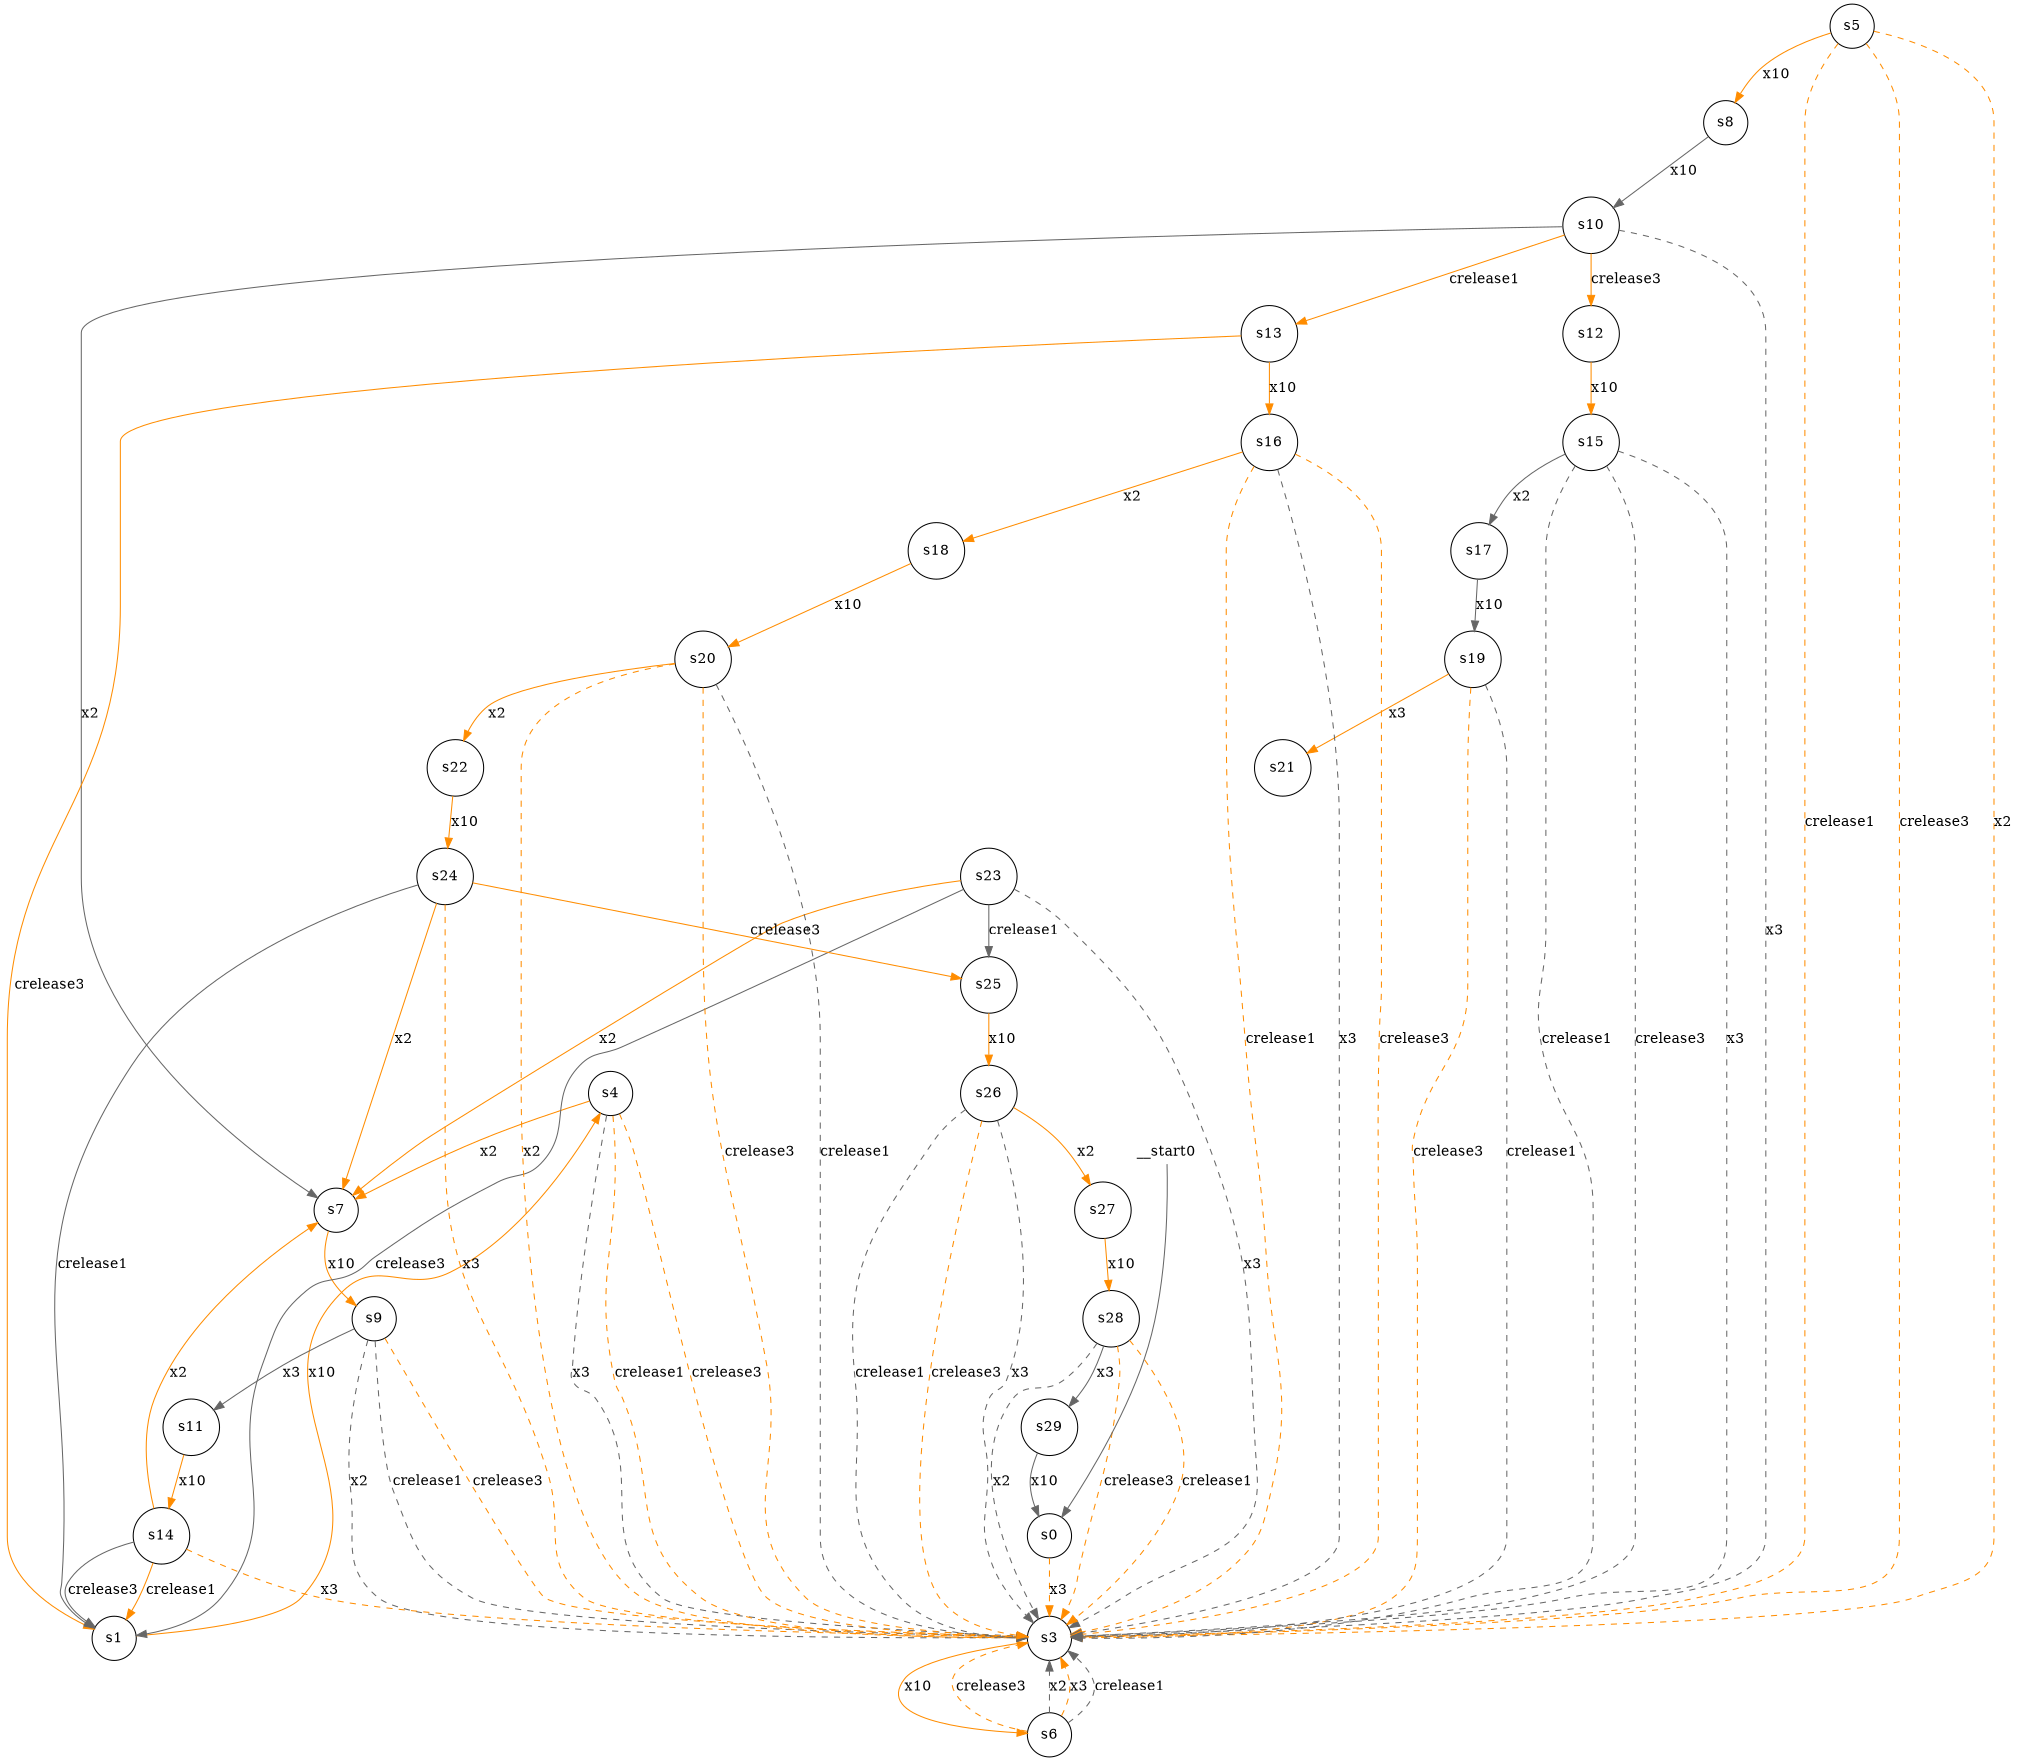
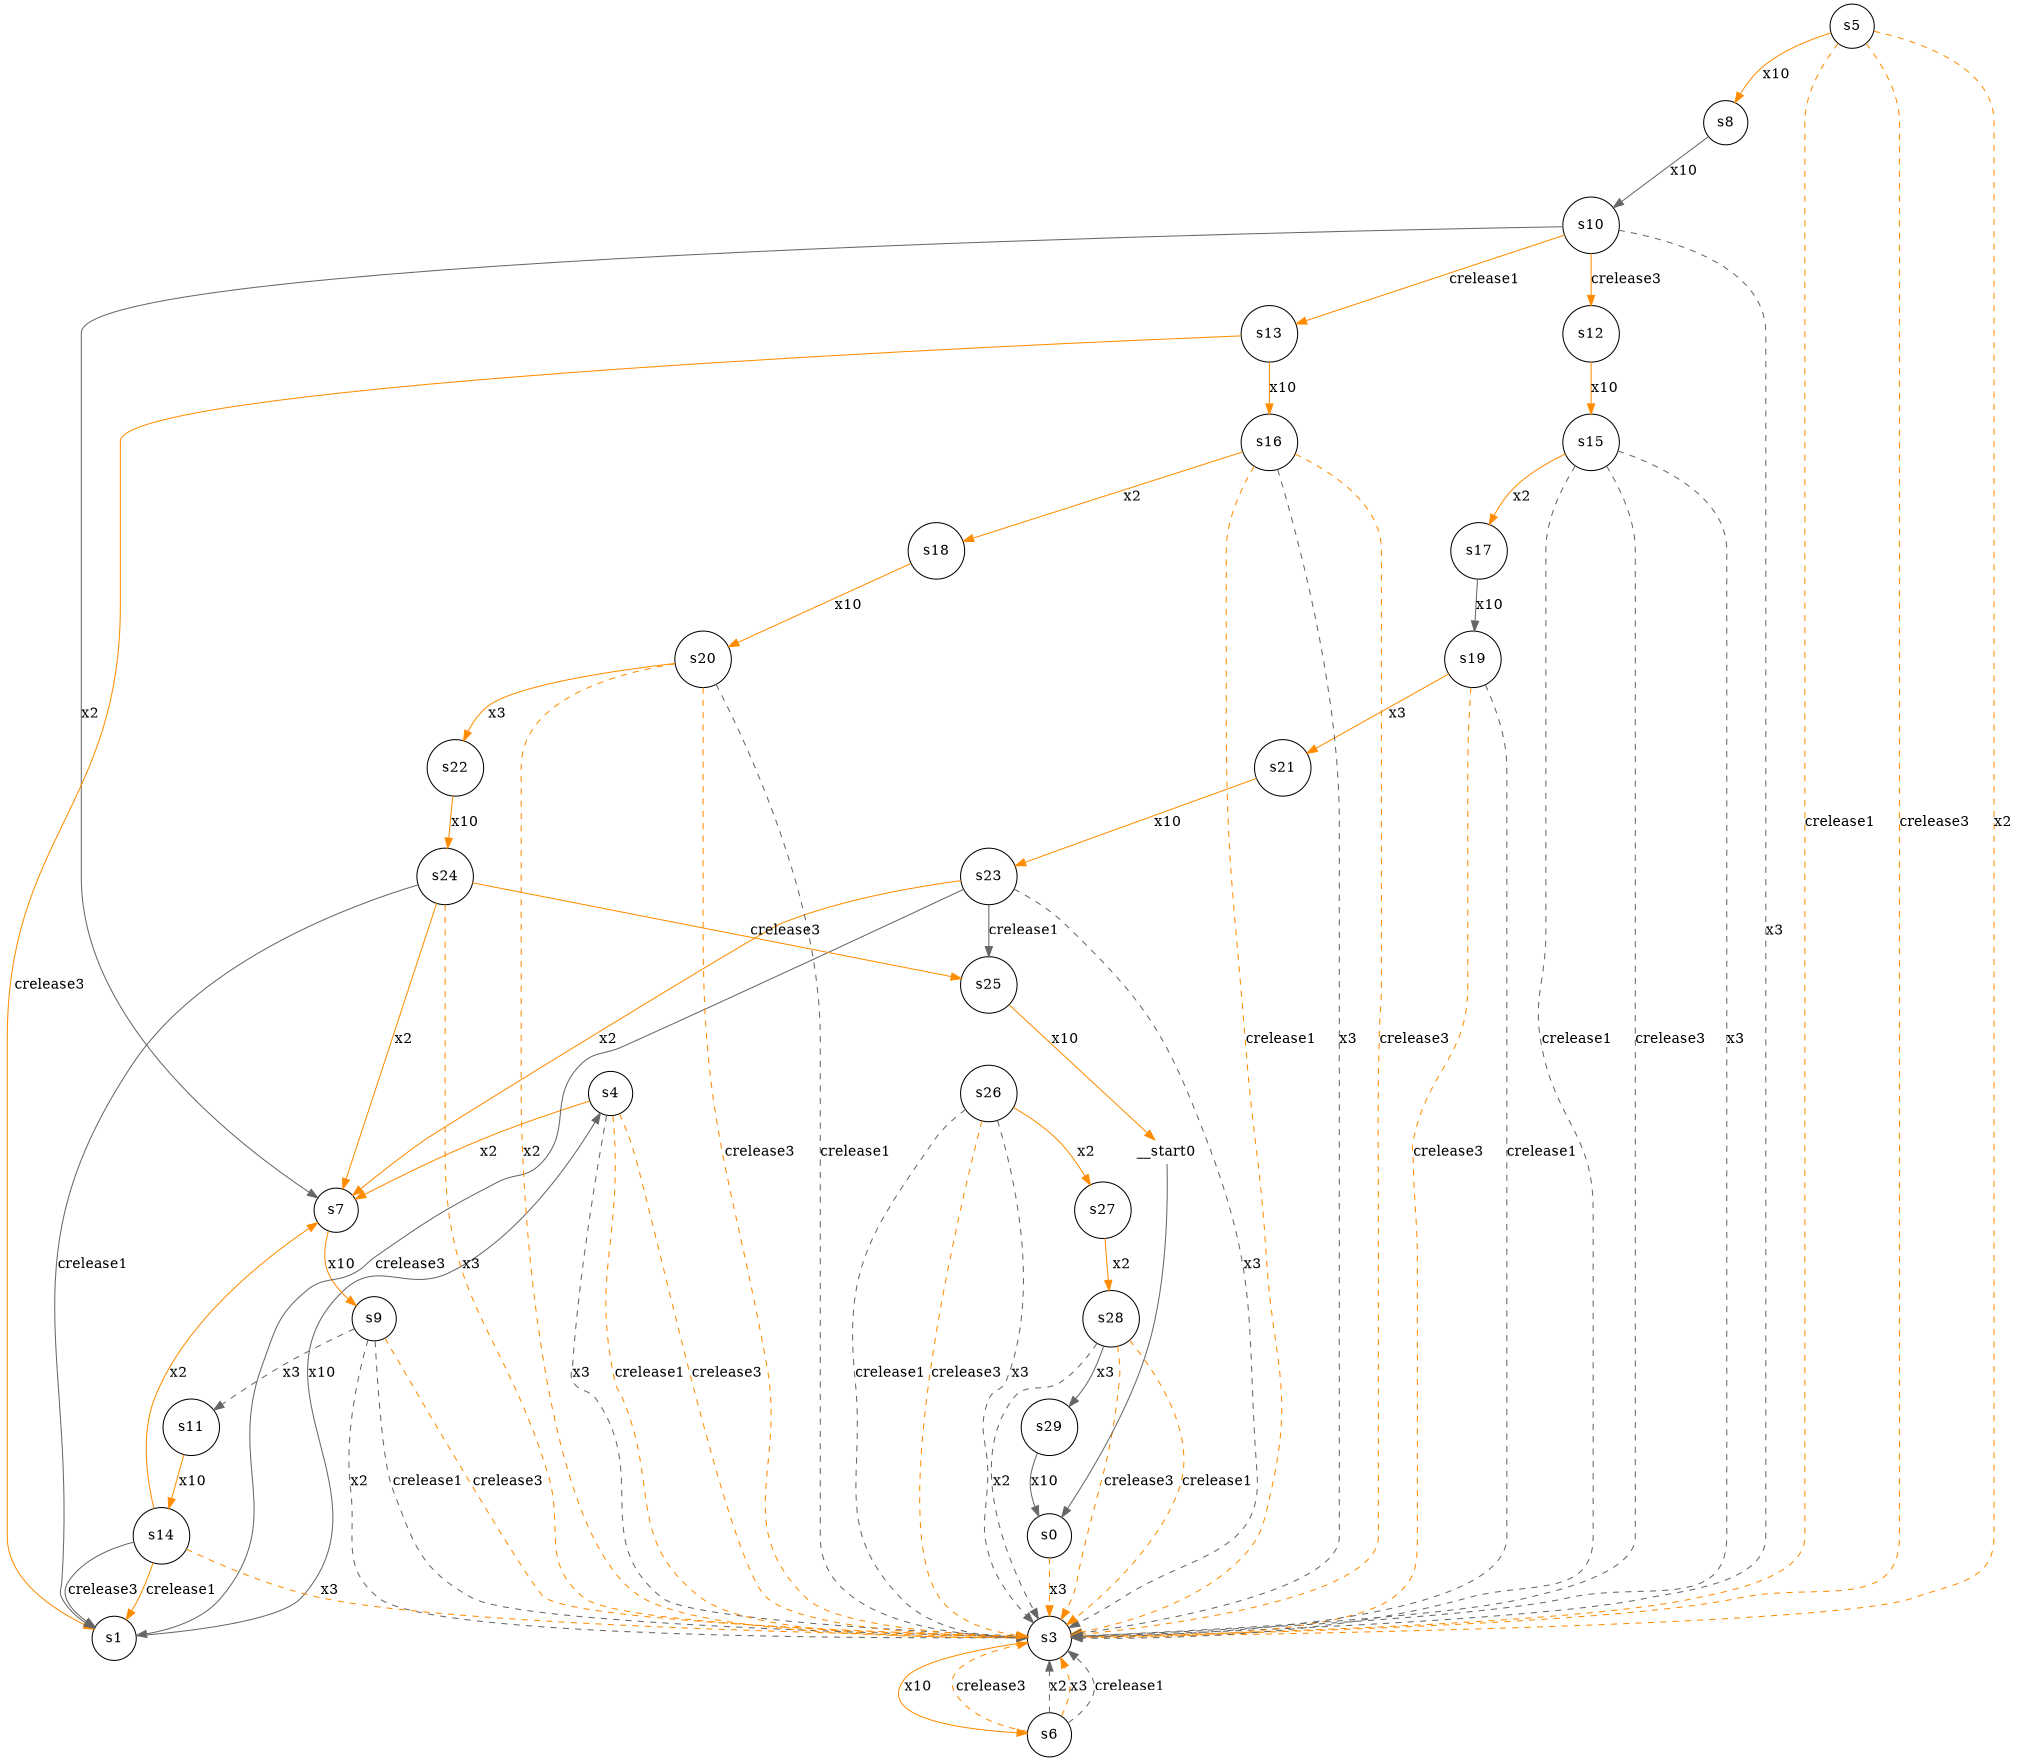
  digraph {
    node [shape=circle]
    edge [color=darkorange modality=MUST style="strict"]
    n1 [label=s0]
    n2 [label=s3]
    n3 [label=s6]
    n4 [label=s1]
    n5 [label=s4]
    n6 [label=s9]
    n7 [label=s11]
    n8 [label=s14]
    n9 [label=s8]
    n10 [label=s10]
    n11 [label=s7]
    n12 [label=s13]
    n13 [label=s12]
    n14 [label=s5]
    n15 [label=s19]
    n16 [label=s21]
    n17 [label=s23]
    n18 [label=s18]
    n19 [label=s20]
    n20 [label=s22]
    n21 [label=s16]
    n22 [label=s15]
    n23 [label=s17]
    n24 [label=s24]
    n25 [label=s25]
    n26 [label=s26]
    n27 [label=s27]
    n28 [label=s28]
    n29 [label=s29]
    __start0 [height=0 shape=none width=0]
    n1 -> n2 [label=x3 modality=MAY style=dashed]
    n2 -> n3 [label=x10]
    n3 -> n2 [label=crelease3 modality=MAY style=dashed]
    n3 -> n2 [color=gray40 label=x2 modality=MAY style=dashed]
    n3 -> n2 [label=x3 modality=MAY style=dashed]
    n3 -> n2 [color=gray40 label=crelease1 modality=MAY style=dashed]
-   n4 -> n5 [label=x10]
+   n4 -> n5 [color=gray40 label=x10]
    n5 -> n2 [color=gray40 label=x3 modality=MAY style=dashed]
    n5 -> n2 [label=crelease1 modality=MAY style=dashed]
    n5 -> n2 [label=crelease3 modality=MAY style=dashed]
    n5 -> n11 [label=x2]
    n6 -> n2 [color=gray40 label=x2 modality=MAY style=dashed]
    n6 -> n2 [color=gray40 label=crelease1 modality=MAY style=dashed]
    n6 -> n2 [label=crelease3 modality=MAY style=dashed]
-   n6 -> n7 [color=gray40 label=x3]
+   n6 -> n7 [color=gray40 label=x3 style=dashed]
    n7 -> n8 [label=x10]
    n8 -> n2 [label=x3 modality=MAY style=dashed]
    n8 -> n4 [color=gray40 label=crelease3]
    n8 -> n4 [label=crelease1]
    n8 -> n11 [label=x2]
    n9 -> n10 [color=gray40 label=x10]
    n10 -> n2 [color=gray40 label=x3 modality=MAY style=dashed]
    n10 -> n11 [color=gray40 label=x2]
    n10 -> n12 [label=crelease1]
    n10 -> n13 [label=crelease3]
    n11 -> n6 [label=x10]
    n12 -> n4 [label=crelease3]
    n12 -> n21 [label=x10]
    n13 -> n22 [label=x10]
    n14 -> n2 [label=x2 modality=MAY style=dashed]
    n14 -> n2 [label=crelease1 modality=MAY style=dashed]
    n14 -> n2 [label=crelease3 modality=MAY style=dashed]
    n14 -> n9 [label=x10]
    n15 -> n2 [label=crelease3 modality=MAY style=dashed]
    n15 -> n2 [color=gray40 label=crelease1 modality=MAY style=dashed]
    n15 -> n16 [label=x3]
+   n16 -> n17 [label=x10]
    n17 -> n2 [color=gray40 label=x3 modality=MAY style=dashed]
    n17 -> n4 [color=gray40 label=crelease3]
    n17 -> n11 [label=x2]
    n17 -> n25 [color=gray40 label=crelease1]
    n18 -> n19 [label=x10]
    n19 -> n2 [label=crelease3 modality=MAY style=dashed]
    n19 -> n2 [color=gray40 label=crelease1 modality=MAY style=dashed]
    n19 -> n2 [label=x2 modality=MAY style=dashed]
-   n19 -> n20 [label=x2]
+   n19 -> n20 [label=x3]
    n20 -> n24 [label=x10]
    n21 -> n2 [label=crelease1 modality=MAY style=dashed]
    n21 -> n2 [color=gray40 label=x3 modality=MAY style=dashed]
    n21 -> n2 [label=crelease3 modality=MAY style=dashed]
    n21 -> n18 [label=x2]
    n22 -> n2 [color=gray40 label=crelease1 modality=MAY style=dashed]
    n22 -> n2 [color=gray40 label=crelease3 modality=MAY style=dashed]
    n22 -> n2 [color=gray40 label=x3 modality=MAY style=dashed]
-   n22 -> n23 [color=gray40 label=x2]
+   n22 -> n23 [label=x2]
    n23 -> n15 [color=gray40 label=x10]
    n24 -> n2 [label=x3 modality=MAY style=dashed]
    n24 -> n4 [color=gray40 label=crelease1]
    n24 -> n11 [label=x2]
    n24 -> n25 [label=crelease3]
-   n25 -> n26 [label=x10]
+   n25 -> __start0 [label=x10]
    n26 -> n2 [color=gray40 label=crelease1 modality=MAY style=dashed]
    n26 -> n2 [label=crelease3 modality=MAY style=dashed]
    n26 -> n2 [color=gray40 label=x3 modality=MAY style=dashed]
    n26 -> n27 [label=x2]
-   n27 -> n28 [label=x10]
+   n27 -> n28 [label=x2]
    n28 -> n2 [label=crelease3 modality=MAY style=dashed]
    n28 -> n2 [label=crelease1 modality=MAY style=dashed]
    n28 -> n2 [color=gray40 label=x2 modality=MAY style=dashed]
    n28 -> n29 [color=gray40 label=x3]
    n29 -> n1 [color=gray40 label=x10]
    __start0 -> n1 [color=gray40 modality="" style=""]
  }
